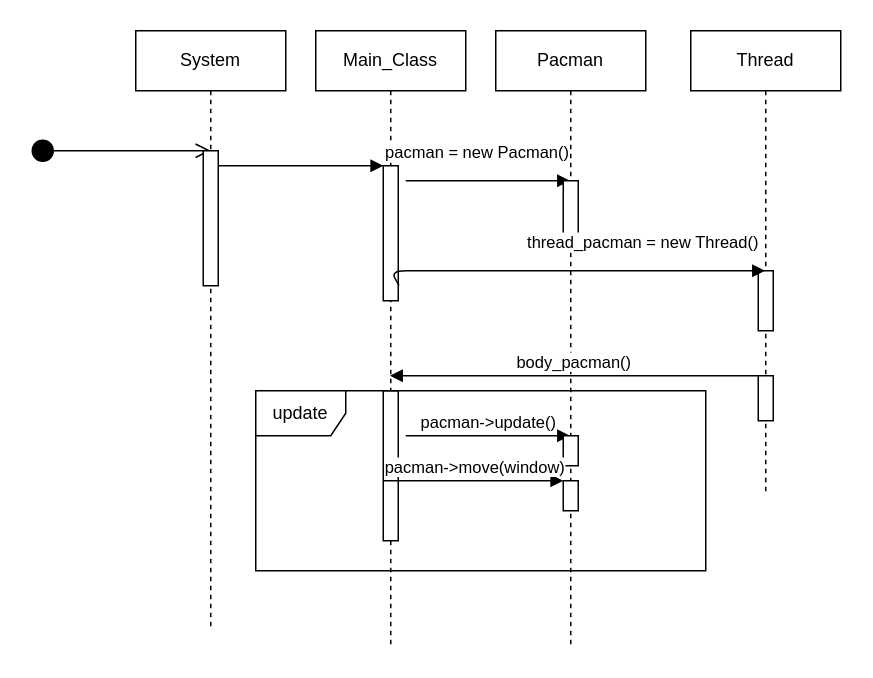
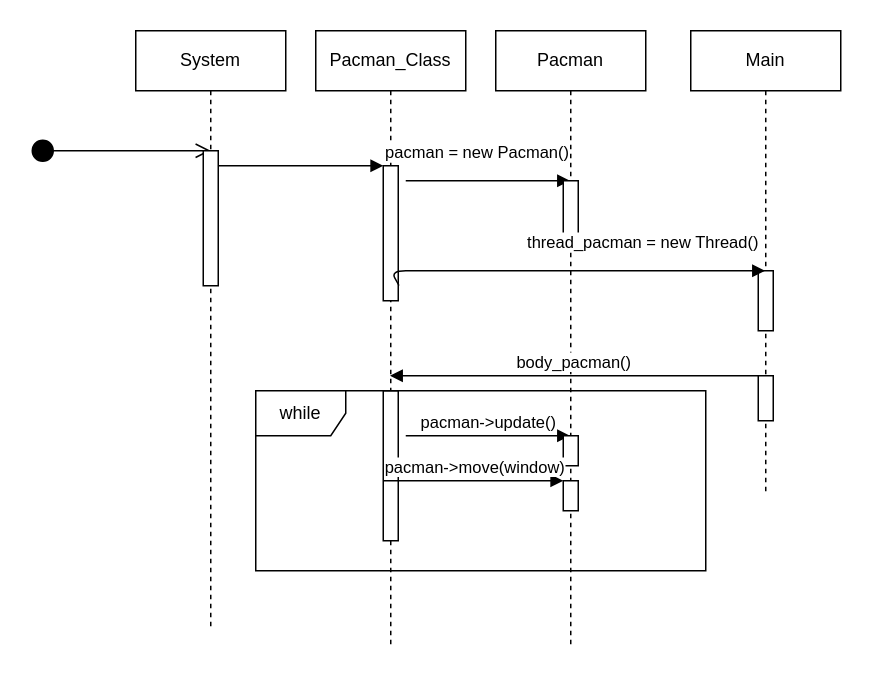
  <mxCell id="0" />
  <mxCell id="1" parent="0" />
- <mxCell id="2" value="Main_Class" style="shape=umlLifeline;perimeter=lifelinePerimeter;whiteSpace=wrap;html=1;container=1;collapsible=0;recursiveResize=0;outlineConnect=0;size=40;" vertex="1" parent="1"><mxGeometry x="210" width="100" height="410" as="geometry" y="20" /></mxCell>
+ <mxCell id="2" value="Pacman_Class" style="shape=umlLifeline;perimeter=lifelinePerimeter;whiteSpace=wrap;html=1;container=1;collapsible=0;recursiveResize=0;outlineConnect=0;size=40;" vertex="1" parent="1"><mxGeometry x="210" width="100" height="410" as="geometry" y="20" /></mxCell>
  <mxCell id="3" value="" style="html=1;points=[];perimeter=orthogonalPerimeter;" vertex="1" parent="2"><mxGeometry x="45" y="90" width="10" height="90" as="geometry" /></mxCell>
  <mxCell id="4" value="&amp;nbsp;pacman = new Pacman()" style="html=1;verticalAlign=bottom;endArrow=block;" edge="1" parent="2" target="8"><mxGeometry x="-0.163" y="10" width="80" relative="1" as="geometry"><mxPoint x="60" y="100" as="sourcePoint" /><mxPoint x="140" y="100" as="targetPoint" /><mxPoint as="offset" /></mxGeometry></mxCell>
  <mxCell id="5" value="" style="html=1;points=[];perimeter=orthogonalPerimeter;" vertex="1" parent="2"><mxGeometry x="45" y="240" width="10" height="100" as="geometry" /></mxCell>
  <mxCell id="6" value="pacman-&amp;gt;update()" style="html=1;verticalAlign=bottom;endArrow=block;" edge="1" parent="2" target="8"><mxGeometry width="80" relative="1" as="geometry"><mxPoint x="60" y="270" as="sourcePoint" /><mxPoint x="140" y="270" as="targetPoint" /></mxGeometry></mxCell>
  <mxCell id="7" value="" style="html=1;verticalAlign=bottom;endArrow=block;" edge="1" parent="2" source="19"><mxGeometry x="-0.163" y="10" width="80" relative="1" as="geometry"><mxPoint x="-35" y="90" as="sourcePoint" /><mxPoint x="45" y="90" as="targetPoint" /><mxPoint as="offset" /></mxGeometry></mxCell>
  <mxCell id="8" value="Pacman" style="shape=umlLifeline;perimeter=lifelinePerimeter;whiteSpace=wrap;html=1;container=1;collapsible=0;recursiveResize=0;outlineConnect=0;size=40;" vertex="1" parent="1"><mxGeometry x="330" width="100" height="410" as="geometry" y="20" /></mxCell>
  <mxCell id="9" value="" style="html=1;points=[];perimeter=orthogonalPerimeter;" vertex="1" parent="8"><mxGeometry x="45" y="100" width="10" height="40" as="geometry" /></mxCell>
  <mxCell id="10" value="" style="html=1;points=[];perimeter=orthogonalPerimeter;" vertex="1" parent="8"><mxGeometry x="45" y="270" width="10" height="20" as="geometry" /></mxCell>
  <mxCell id="11" value="pacman-&amp;gt;move(window)" style="html=1;verticalAlign=bottom;endArrow=block;" edge="1" parent="8"><mxGeometry width="80" relative="1" as="geometry"><mxPoint x="-74.5" y="300" as="sourcePoint" /><mxPoint x="45.0" y="300" as="targetPoint" /></mxGeometry></mxCell>
  <mxCell id="12" value="" style="html=1;points=[];perimeter=orthogonalPerimeter;" vertex="1" parent="8"><mxGeometry x="45" y="300" width="10" height="20" as="geometry" /></mxCell>
- <mxCell id="13" value="Thread" style="shape=umlLifeline;perimeter=lifelinePerimeter;whiteSpace=wrap;html=1;container=1;collapsible=0;recursiveResize=0;outlineConnect=0;size=40;" vertex="1" parent="1"><mxGeometry x="460" width="100" height="310" as="geometry" y="20" /></mxCell>
+ <mxCell id="13" value="Main" style="shape=umlLifeline;perimeter=lifelinePerimeter;whiteSpace=wrap;html=1;container=1;collapsible=0;recursiveResize=0;outlineConnect=0;size=40;" vertex="1" parent="1"><mxGeometry x="460" width="100" height="310" as="geometry" y="20" /></mxCell>
  <mxCell id="14" value="" style="html=1;points=[];perimeter=orthogonalPerimeter;" vertex="1" parent="13"><mxGeometry x="45" y="160" width="10" height="40" as="geometry" /></mxCell>
  <mxCell id="15" value="" style="html=1;points=[];perimeter=orthogonalPerimeter;" vertex="1" parent="13"><mxGeometry x="45" y="230" width="10" height="30" as="geometry" /></mxCell>
  <mxCell id="16" value="thread_pacman = new Thread()" style="html=1;verticalAlign=bottom;endArrow=block;exitX=1.049;exitY=0.887;exitDx=0;exitDy=0;exitPerimeter=0;" edge="1" parent="1" source="3" target="13"><mxGeometry x="0.375" y="10" width="80" relative="1" as="geometry"><mxPoint x="255" y="170" as="sourcePoint" /><mxPoint x="470" y="170" as="targetPoint" /><mxPoint as="offset" /><Array as="points"><mxPoint x="260" y="180" /></Array></mxGeometry></mxCell>
  <mxCell id="17" value="body_pacman()" style="html=1;verticalAlign=bottom;endArrow=block;" edge="1" parent="1" source="15" target="2"><mxGeometry width="80" relative="1" as="geometry"><mxPoint x="290" y="210" as="sourcePoint" /><mxPoint x="370" y="210" as="targetPoint" /><Array as="points"><mxPoint x="360" y="250" /></Array></mxGeometry></mxCell>
  <mxCell id="18" value="" style="html=1;verticalAlign=bottom;startArrow=circle;startFill=1;endArrow=open;startSize=6;endSize=8;" edge="1" parent="1"><mxGeometry width="80" relative="1" as="geometry"><mxPoint x="20" y="100" as="sourcePoint" /><mxPoint x="140" y="100" as="targetPoint" /><Array as="points"><mxPoint x="110" y="100" /></Array></mxGeometry></mxCell>
  <mxCell id="19" value="System" style="shape=umlLifeline;perimeter=lifelinePerimeter;whiteSpace=wrap;html=1;container=1;collapsible=0;recursiveResize=0;outlineConnect=0;size=40;" vertex="1" parent="1"><mxGeometry x="90" width="100" height="400" as="geometry" y="20" /></mxCell>
  <mxCell id="20" value="" style="html=1;points=[];perimeter=orthogonalPerimeter;" vertex="1" parent="19"><mxGeometry x="45" y="80" width="10" height="90" as="geometry" /></mxCell>
- <mxCell id="21" value="update" style="shape=umlFrame;whiteSpace=wrap;html=1;" vertex="1" parent="1"><mxGeometry x="170" y="260" width="300" height="120" as="geometry" /></mxCell>
+ <mxCell id="21" value="while" style="shape=umlFrame;whiteSpace=wrap;html=1;" vertex="1" parent="1"><mxGeometry x="170" y="260" width="300" height="120" as="geometry" /></mxCell>
